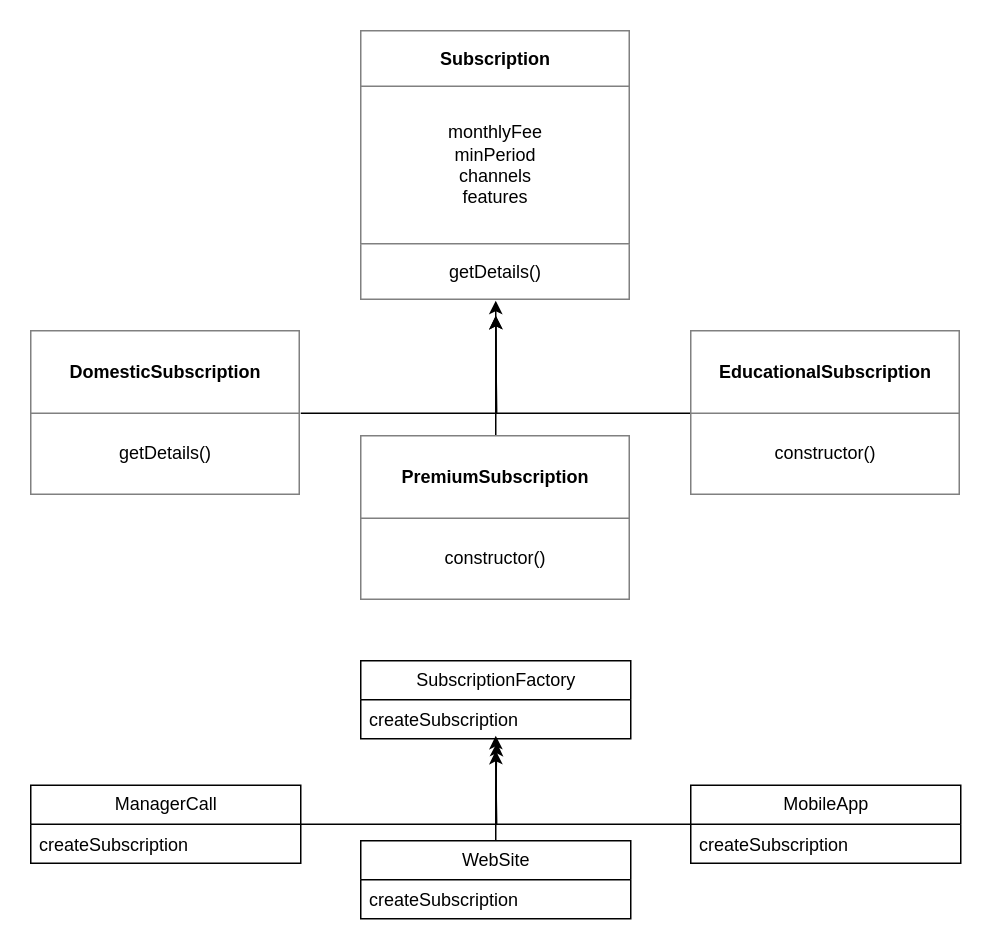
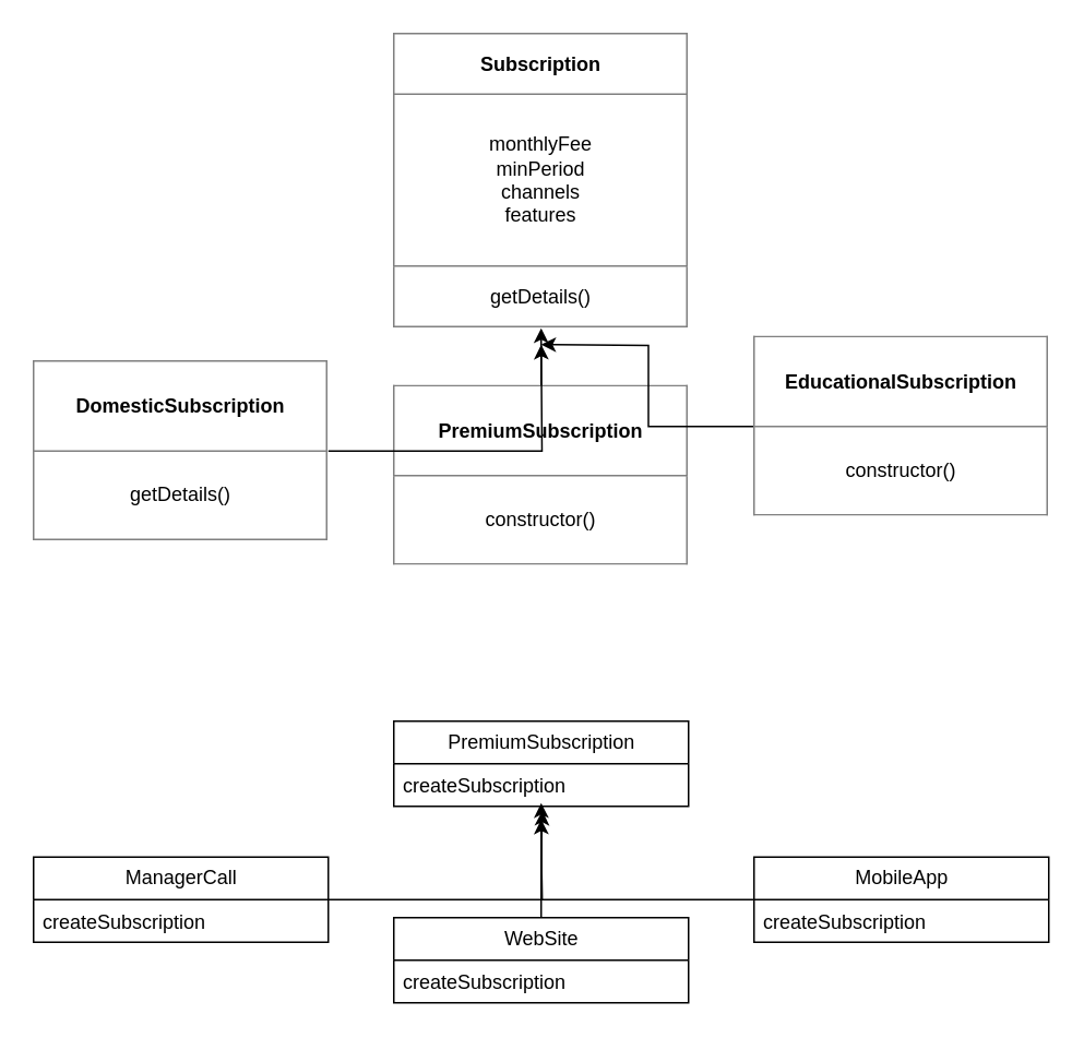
  <mxCell id="0" />
  <mxCell id="1" parent="0" />
  <mxCell id="2" value="&lt;table border=&quot;1&quot; width=&quot;100%&quot; height=&quot;100%&quot; cellpadding=&quot;4&quot; style=&quot;width:100%;height:100%;border-collapse:collapse;&quot;&gt;&lt;tbody&gt;&lt;tr&gt;&lt;th align=&quot;center&quot;&gt;&lt;b&gt;Subscription&lt;/b&gt;&lt;/th&gt;&lt;/tr&gt;&lt;tr&gt;&lt;td align=&quot;center&quot;&gt;monthlyFee&lt;br&gt;minPeriod&lt;br&gt;channels&lt;br&gt;features&lt;/td&gt;&lt;/tr&gt;&lt;tr&gt;&lt;td align=&quot;center&quot;&gt;getDetails()&lt;/td&gt;&lt;/tr&gt;&lt;/tbody&gt;&lt;/table&gt;" style="text;html=1;whiteSpace=wrap;strokeColor=none;fillColor=none;overflow=fill;" vertex="1" parent="1"><mxGeometry x="240" y="20" width="180" height="180" as="geometry" /></mxCell>
  <mxCell id="3" value="" style="edgeStyle=orthogonalEdgeStyle;rounded=0;orthogonalLoop=1;jettySize=auto;html=1;" edge="1" parent="1" source="4" target="2"><mxGeometry relative="1" as="geometry" /></mxCell>
- <mxCell id="4" value="&lt;table border=&quot;1&quot; width=&quot;100%&quot; height=&quot;100%&quot; cellpadding=&quot;4&quot; style=&quot;width:100%;height:100%;border-collapse:collapse;&quot;&gt;&lt;tbody&gt;&lt;tr&gt;&lt;th align=&quot;center&quot;&gt;&lt;b&gt;PremiumSubscription&lt;/b&gt;&lt;/th&gt;&lt;/tr&gt;&lt;tr&gt;&lt;td align=&quot;center&quot;&gt;constructor()&lt;/td&gt;&lt;/tr&gt;&lt;/tbody&gt;&lt;/table&gt;" style="text;html=1;whiteSpace=wrap;strokeColor=none;fillColor=none;overflow=fill;" vertex="1" parent="1"><mxGeometry x="240" y="290" width="180" height="110" as="geometry" /></mxCell>
+ <mxCell id="4" value="&lt;table border=&quot;1&quot; width=&quot;100%&quot; height=&quot;100%&quot; cellpadding=&quot;4&quot; style=&quot;width:100%;height:100%;border-collapse:collapse;&quot;&gt;&lt;tbody&gt;&lt;tr&gt;&lt;th align=&quot;center&quot;&gt;&lt;b&gt;PremiumSubscription&lt;/b&gt;&lt;/th&gt;&lt;/tr&gt;&lt;tr&gt;&lt;td align=&quot;center&quot;&gt;constructor()&lt;/td&gt;&lt;/tr&gt;&lt;/tbody&gt;&lt;/table&gt;" style="text;html=1;whiteSpace=wrap;strokeColor=none;fillColor=none;overflow=fill;" vertex="1" parent="1"><mxGeometry x="240" y="235" width="180" height="110" as="geometry" /></mxCell>
  <mxCell id="5" style="edgeStyle=orthogonalEdgeStyle;rounded=0;orthogonalLoop=1;jettySize=auto;html=1;" edge="1" parent="1" source="6"><mxGeometry relative="1" as="geometry"><mxPoint x="330" y="210" as="targetPoint" /></mxGeometry></mxCell>
- <mxCell id="6" value="&lt;table border=&quot;1&quot; width=&quot;100%&quot; height=&quot;100%&quot; cellpadding=&quot;4&quot; style=&quot;width:100%;height:100%;border-collapse:collapse;&quot;&gt;&lt;tbody&gt;&lt;tr&gt;&lt;th align=&quot;center&quot;&gt;&lt;b&gt;EducationalSubscription&lt;/b&gt;&lt;/th&gt;&lt;/tr&gt;&lt;tr&gt;&lt;td align=&quot;center&quot;&gt;constructor()&lt;/td&gt;&lt;/tr&gt;&lt;/tbody&gt;&lt;/table&gt;" style="text;html=1;whiteSpace=wrap;strokeColor=none;fillColor=none;overflow=fill;" vertex="1" parent="1"><mxGeometry x="460" y="220" width="180" height="110" as="geometry" /></mxCell>
+ <mxCell id="6" value="&lt;table border=&quot;1&quot; width=&quot;100%&quot; height=&quot;100%&quot; cellpadding=&quot;4&quot; style=&quot;width:100%;height:100%;border-collapse:collapse;&quot;&gt;&lt;tbody&gt;&lt;tr&gt;&lt;th align=&quot;center&quot;&gt;&lt;b&gt;EducationalSubscription&lt;/b&gt;&lt;/th&gt;&lt;/tr&gt;&lt;tr&gt;&lt;td align=&quot;center&quot;&gt;constructor()&lt;/td&gt;&lt;/tr&gt;&lt;/tbody&gt;&lt;/table&gt;" style="text;html=1;whiteSpace=wrap;strokeColor=none;fillColor=none;overflow=fill;" vertex="1" parent="1"><mxGeometry x="460" y="205" width="180" height="110" as="geometry" /></mxCell>
  <mxCell id="7" style="edgeStyle=orthogonalEdgeStyle;rounded=0;orthogonalLoop=1;jettySize=auto;html=1;" edge="1" parent="1" source="8"><mxGeometry relative="1" as="geometry"><mxPoint x="330" y="210" as="targetPoint" /></mxGeometry></mxCell>
  <mxCell id="8" value="&lt;table border=&quot;1&quot; width=&quot;100%&quot; height=&quot;100%&quot; cellpadding=&quot;4&quot; style=&quot;width:100%;height:100%;border-collapse:collapse;&quot;&gt;&lt;tbody&gt;&lt;tr&gt;&lt;th align=&quot;center&quot;&gt;&lt;b&gt;DomesticSubscription&lt;/b&gt;&lt;/th&gt;&lt;/tr&gt;&lt;tr&gt;&lt;td align=&quot;center&quot;&gt;getDetails()&lt;/td&gt;&lt;/tr&gt;&lt;/tbody&gt;&lt;/table&gt;" style="text;html=1;whiteSpace=wrap;strokeColor=none;fillColor=none;overflow=fill;" vertex="1" parent="1"><mxGeometry x="20" y="220" width="180" height="110" as="geometry" /></mxCell>
- <mxCell id="9" value="SubscriptionFactory" style="swimlane;fontStyle=0;childLayout=stackLayout;horizontal=1;startSize=26;fillColor=none;horizontalStack=0;resizeParent=1;resizeParentMax=0;resizeLast=0;collapsible=1;marginBottom=0;html=1;" vertex="1" parent="1"><mxGeometry x="240" y="440" width="180" height="52" as="geometry" /></mxCell>
+ <mxCell id="9" value="PremiumSubscription" style="swimlane;fontStyle=0;childLayout=stackLayout;horizontal=1;startSize=26;fillColor=none;horizontalStack=0;resizeParent=1;resizeParentMax=0;resizeLast=0;collapsible=1;marginBottom=0;html=1;" vertex="1" parent="1"><mxGeometry x="240" y="440" width="180" height="52" as="geometry" /></mxCell>
  <mxCell id="10" value="createSubscription" style="text;strokeColor=none;fillColor=none;align=left;verticalAlign=top;spacingLeft=4;spacingRight=4;overflow=hidden;rotatable=0;points=[[0,0.5],[1,0.5]];portConstraint=eastwest;whiteSpace=wrap;html=1;" vertex="1" parent="9"><mxGeometry y="26" width="180" height="26" as="geometry" /></mxCell>
  <mxCell id="11" style="edgeStyle=orthogonalEdgeStyle;rounded=0;orthogonalLoop=1;jettySize=auto;html=1;" edge="1" parent="1" source="12"><mxGeometry relative="1" as="geometry"><mxPoint x="330" y="490" as="targetPoint" /></mxGeometry></mxCell>
  <mxCell id="12" value="ManagerCall" style="swimlane;fontStyle=0;childLayout=stackLayout;horizontal=1;startSize=26;fillColor=none;horizontalStack=0;resizeParent=1;resizeParentMax=0;resizeLast=0;collapsible=1;marginBottom=0;html=1;" vertex="1" parent="1"><mxGeometry x="20" y="523" width="180" height="52" as="geometry" /></mxCell>
  <mxCell id="13" value="createSubscription" style="text;strokeColor=none;fillColor=none;align=left;verticalAlign=top;spacingLeft=4;spacingRight=4;overflow=hidden;rotatable=0;points=[[0,0.5],[1,0.5]];portConstraint=eastwest;whiteSpace=wrap;html=1;" vertex="1" parent="12"><mxGeometry y="26" width="180" height="26" as="geometry" /></mxCell>
  <mxCell id="14" value="WebSite" style="swimlane;fontStyle=0;childLayout=stackLayout;horizontal=1;startSize=26;fillColor=none;horizontalStack=0;resizeParent=1;resizeParentMax=0;resizeLast=0;collapsible=1;marginBottom=0;html=1;" vertex="1" parent="1"><mxGeometry x="240" y="560" width="180" height="52" as="geometry" /></mxCell>
  <mxCell id="15" value="createSubscription" style="text;strokeColor=none;fillColor=none;align=left;verticalAlign=top;spacingLeft=4;spacingRight=4;overflow=hidden;rotatable=0;points=[[0,0.5],[1,0.5]];portConstraint=eastwest;whiteSpace=wrap;html=1;" vertex="1" parent="14"><mxGeometry y="26" width="180" height="26" as="geometry" /></mxCell>
  <mxCell id="16" style="edgeStyle=orthogonalEdgeStyle;rounded=0;orthogonalLoop=1;jettySize=auto;html=1;" edge="1" parent="1" source="17"><mxGeometry relative="1" as="geometry"><mxPoint x="330" y="500" as="targetPoint" /></mxGeometry></mxCell>
  <mxCell id="17" value="MobileApp" style="swimlane;fontStyle=0;childLayout=stackLayout;horizontal=1;startSize=26;fillColor=none;horizontalStack=0;resizeParent=1;resizeParentMax=0;resizeLast=0;collapsible=1;marginBottom=0;html=1;" vertex="1" parent="1"><mxGeometry x="460" y="523" width="180" height="52" as="geometry" /></mxCell>
  <mxCell id="18" value="createSubscription" style="text;strokeColor=none;fillColor=none;align=left;verticalAlign=top;spacingLeft=4;spacingRight=4;overflow=hidden;rotatable=0;points=[[0,0.5],[1,0.5]];portConstraint=eastwest;whiteSpace=wrap;html=1;" vertex="1" parent="17"><mxGeometry y="26" width="180" height="26" as="geometry" /></mxCell>
  <mxCell id="19" style="edgeStyle=orthogonalEdgeStyle;rounded=0;orthogonalLoop=1;jettySize=auto;html=1;exitX=0.5;exitY=0;exitDx=0;exitDy=0;entryX=0.504;entryY=1.101;entryDx=0;entryDy=0;entryPerimeter=0;" edge="1" parent="1" source="14" target="10"><mxGeometry relative="1" as="geometry"><Array as="points"><mxPoint x="330" y="526" /><mxPoint x="331" y="526" /></Array></mxGeometry></mxCell>
